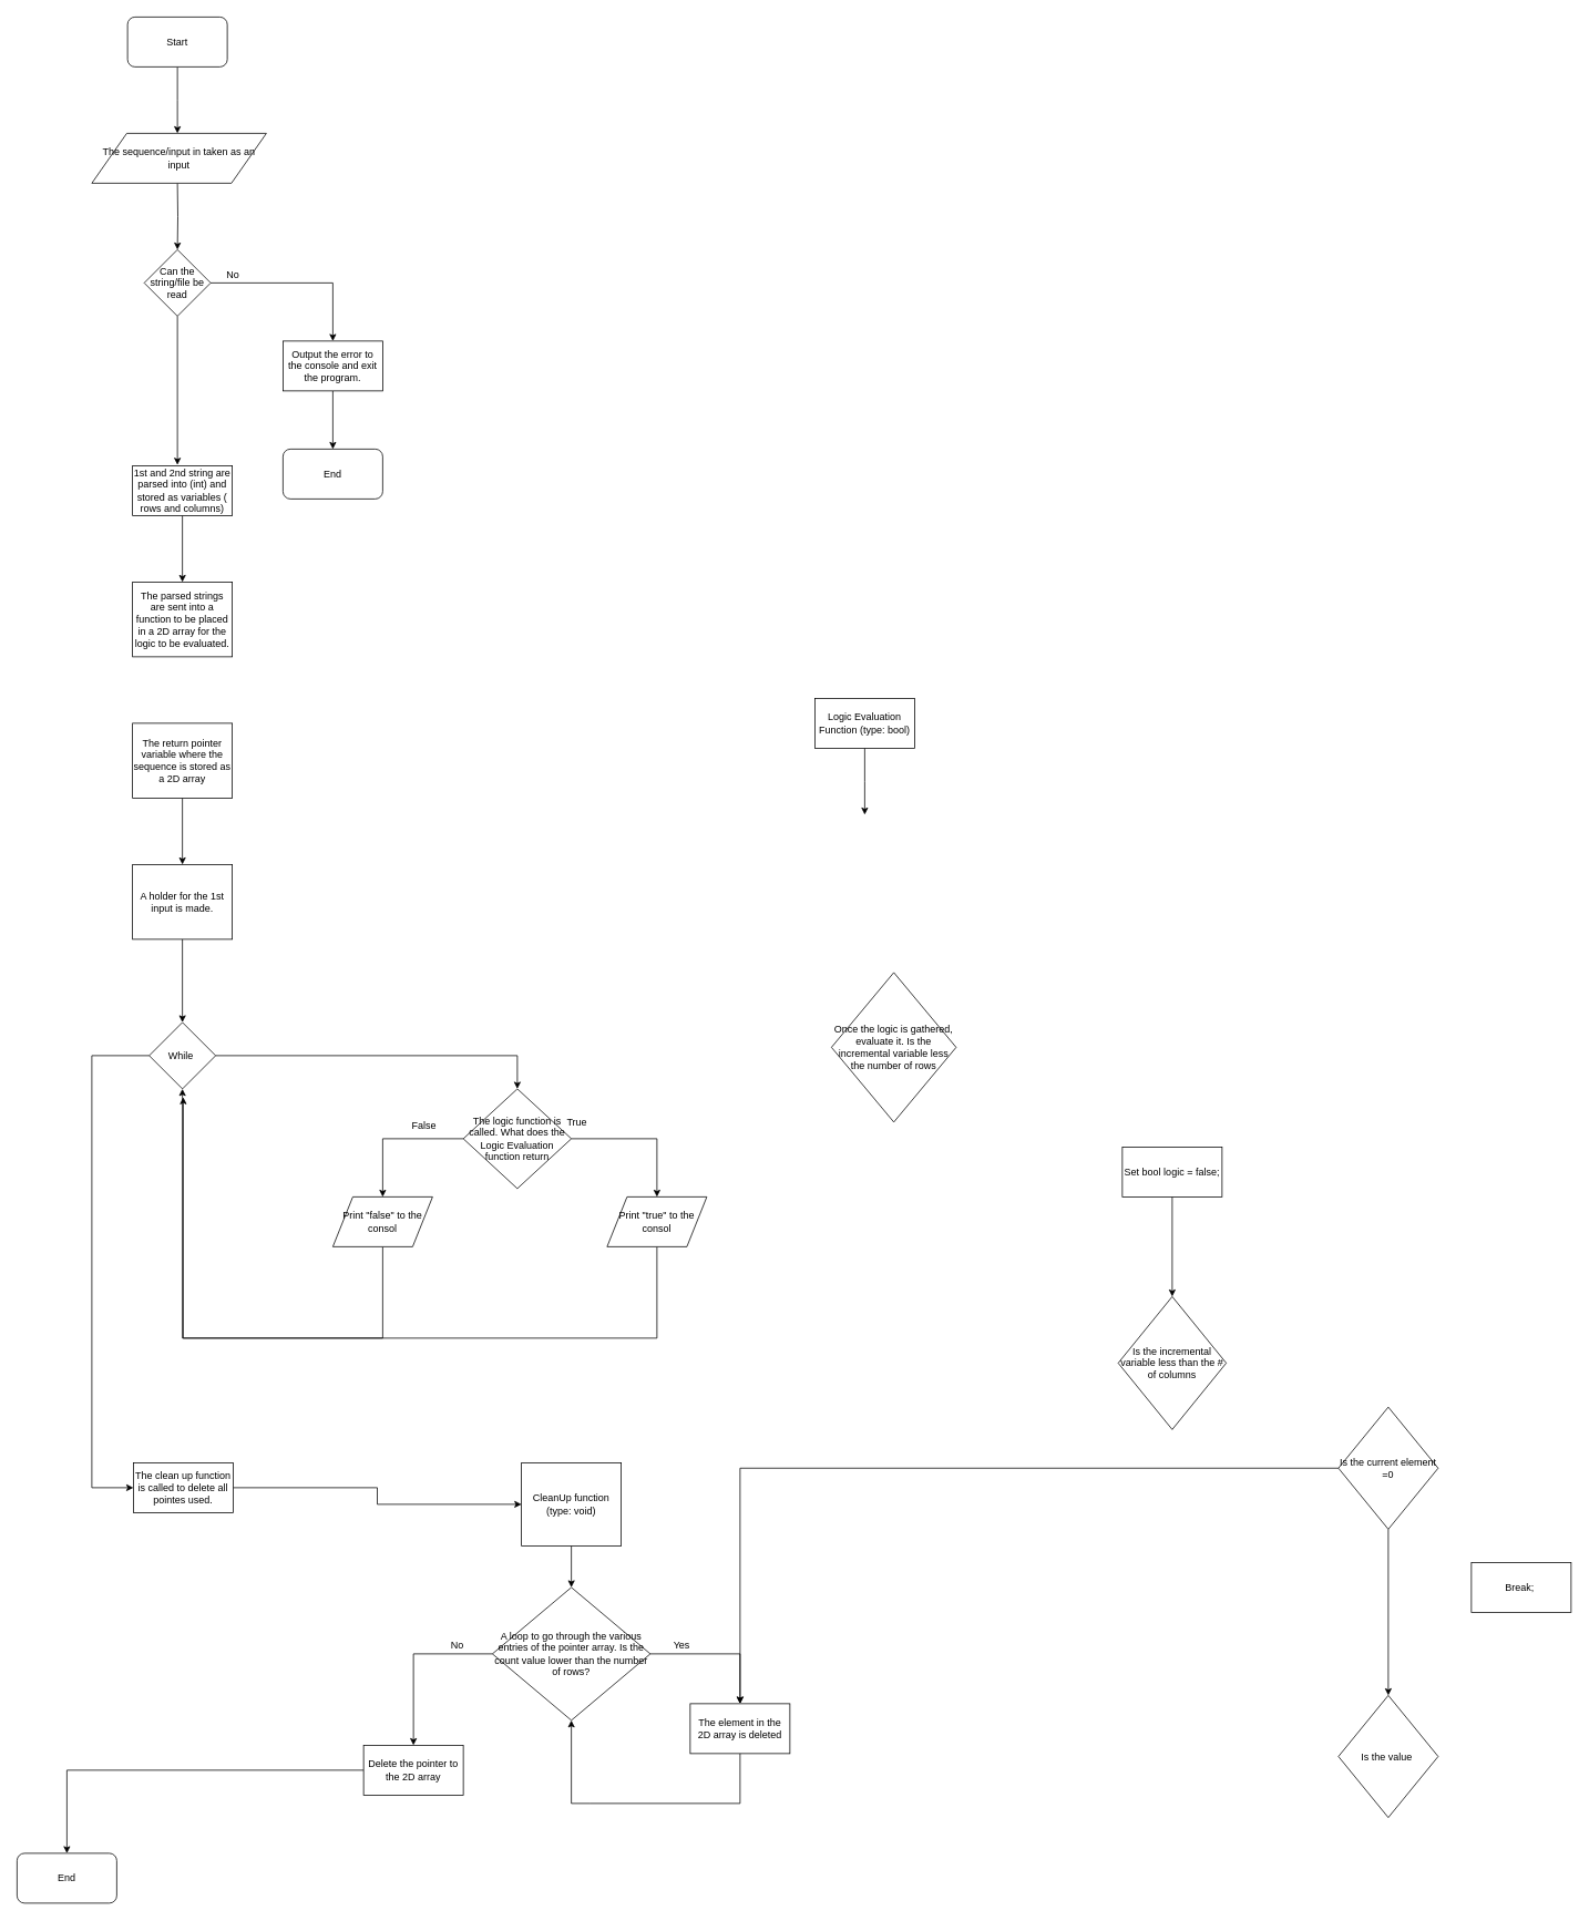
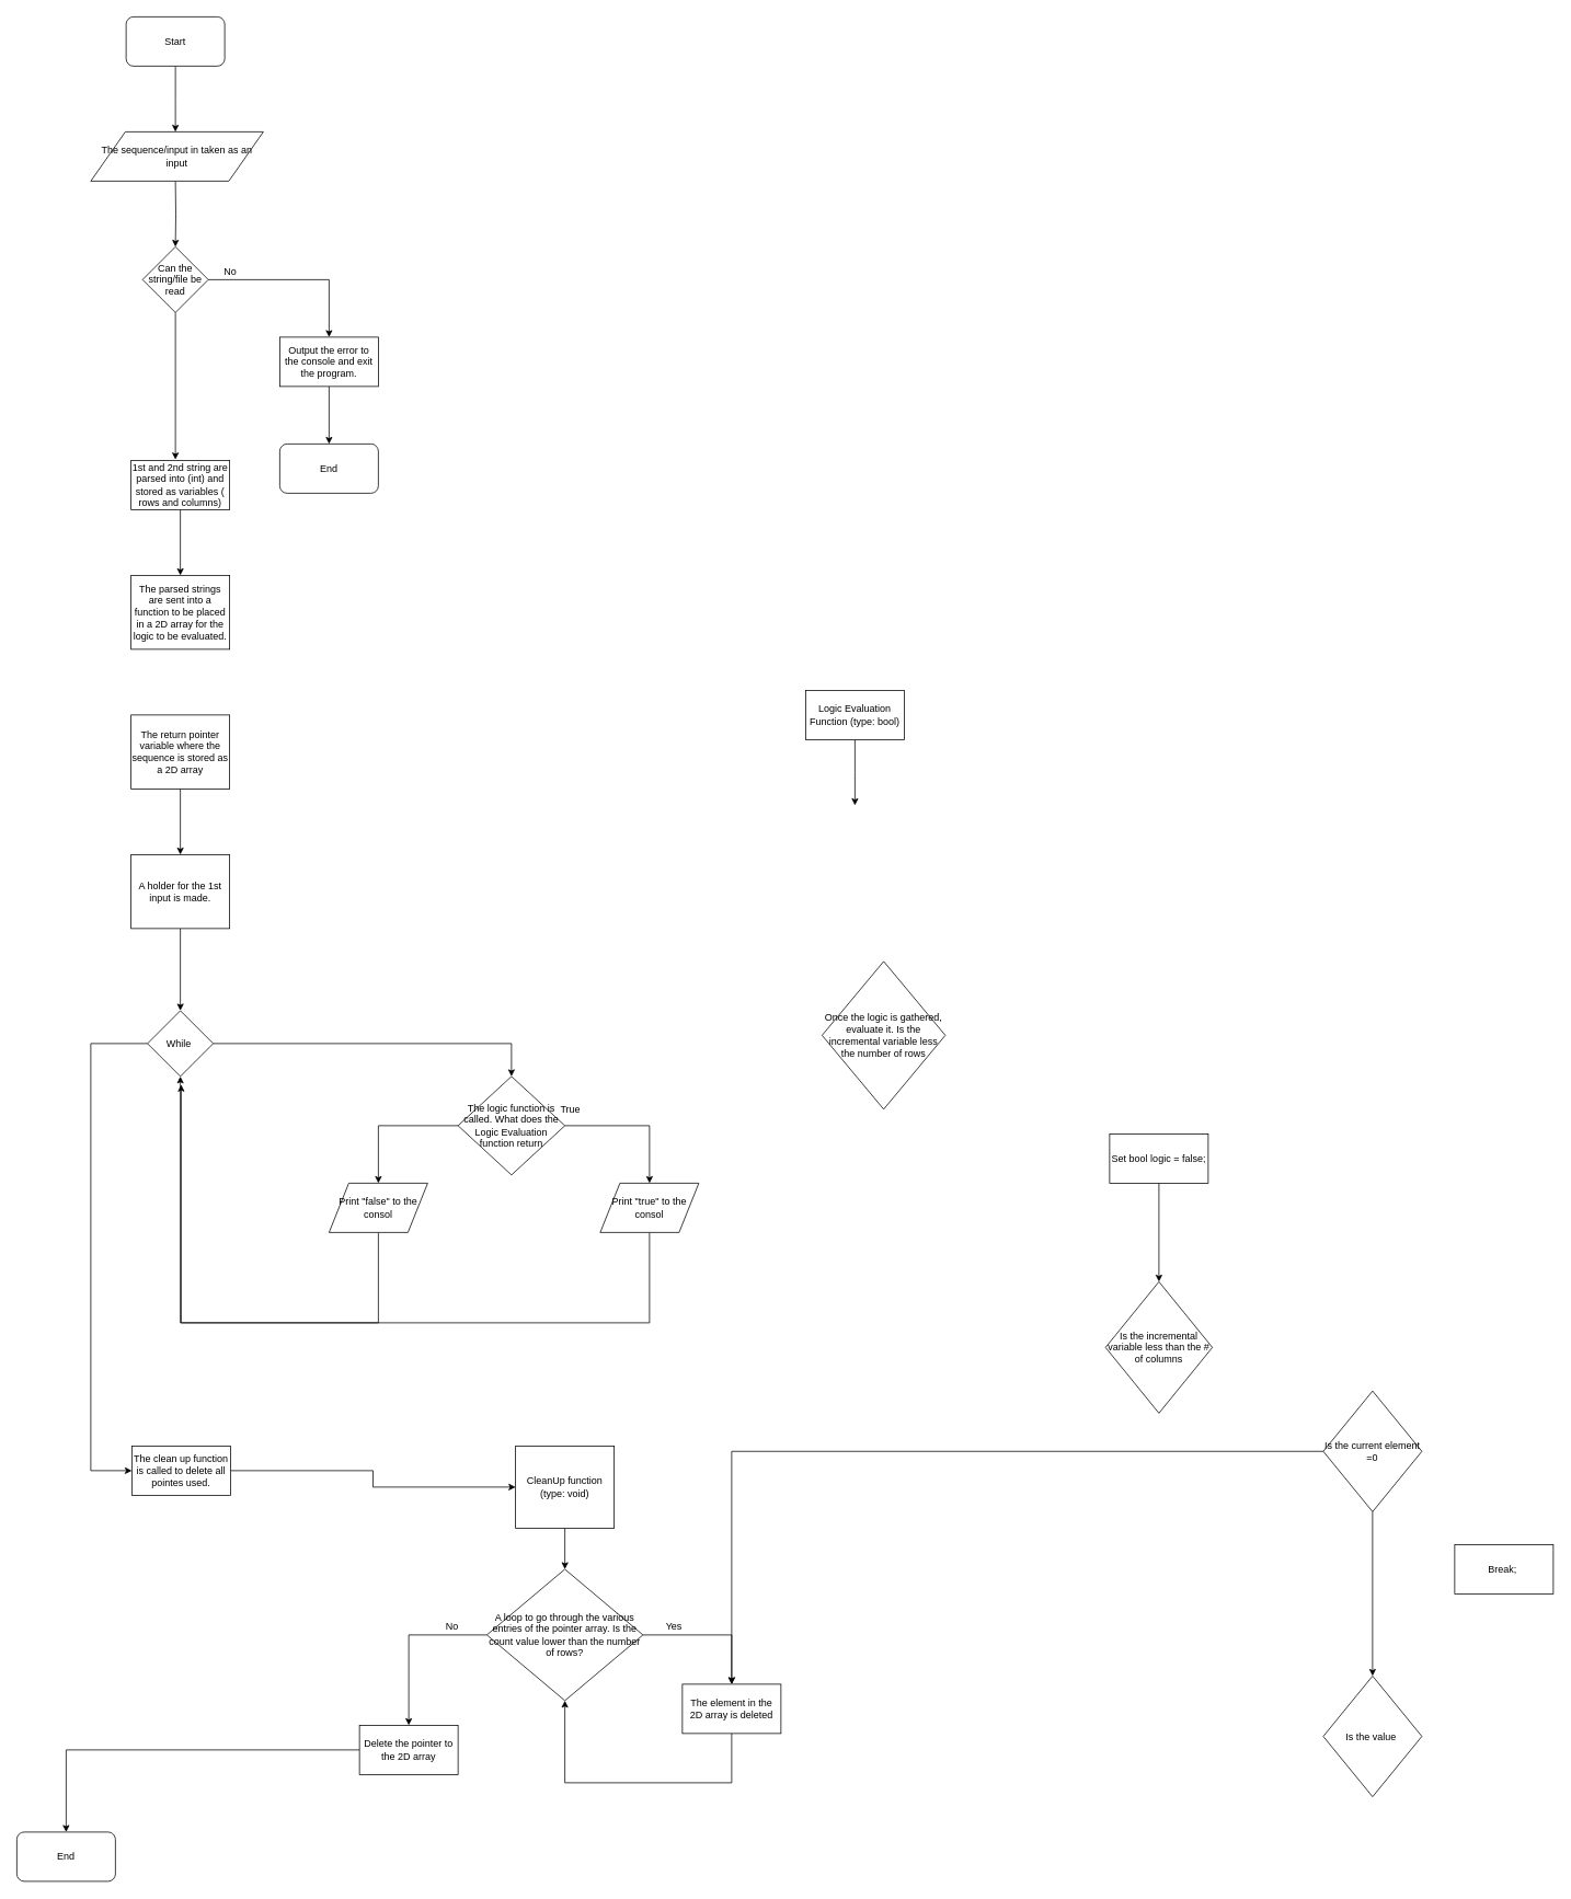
  <mxCell id="0" />
  <mxCell id="1" parent="0" />
  <mxCell id="2" value="" style="edgeStyle=orthogonalEdgeStyle;rounded=0;orthogonalLoop=1;jettySize=auto;html=1;" edge="1" parent="1" source="3"><mxGeometry relative="1" as="geometry"><mxPoint x="213" y="160" as="targetPoint" /></mxGeometry></mxCell>
  <mxCell id="3" value="Start" style="rounded=1;whiteSpace=wrap;html=1;" vertex="1" parent="1"><mxGeometry x="153" y="20" width="120" height="60" as="geometry" /></mxCell>
  <mxCell id="4" value="" style="edgeStyle=orthogonalEdgeStyle;rounded=0;orthogonalLoop=1;jettySize=auto;html=1;" edge="1" parent="1" target="7"><mxGeometry relative="1" as="geometry"><mxPoint x="213" y="220" as="sourcePoint" /></mxGeometry></mxCell>
  <mxCell id="5" style="edgeStyle=orthogonalEdgeStyle;rounded=0;orthogonalLoop=1;jettySize=auto;html=1;" edge="1" parent="1" source="7" target="9"><mxGeometry relative="1" as="geometry" /></mxCell>
  <mxCell id="6" value="" style="edgeStyle=orthogonalEdgeStyle;rounded=0;orthogonalLoop=1;jettySize=auto;html=1;entryX=0.45;entryY=-0.017;entryDx=0;entryDy=0;entryPerimeter=0;" edge="1" parent="1" source="7" target="12"><mxGeometry relative="1" as="geometry"><mxPoint x="213" y="460" as="targetPoint" /></mxGeometry></mxCell>
  <mxCell id="7" value="Can the string/file be read" style="rhombus;whiteSpace=wrap;html=1;" vertex="1" parent="1"><mxGeometry x="173" y="300" width="80" height="80" as="geometry" /></mxCell>
  <mxCell id="8" value="" style="edgeStyle=orthogonalEdgeStyle;rounded=0;orthogonalLoop=1;jettySize=auto;html=1;" edge="1" parent="1" source="9" target="18"><mxGeometry relative="1" as="geometry" /></mxCell>
  <mxCell id="9" value="Output the error to the console and exit the program." style="rounded=0;whiteSpace=wrap;html=1;" vertex="1" parent="1"><mxGeometry x="340" y="410" width="120" height="60" as="geometry" /></mxCell>
  <mxCell id="10" value="No" style="text;html=1;strokeColor=none;fillColor=none;align=center;verticalAlign=middle;whiteSpace=wrap;rounded=0;" vertex="1" parent="1"><mxGeometry x="260" y="320" width="40" height="20" as="geometry" /></mxCell>
  <mxCell id="11" value="" style="edgeStyle=orthogonalEdgeStyle;rounded=0;orthogonalLoop=1;jettySize=auto;html=1;" edge="1" parent="1" source="12" target="13"><mxGeometry relative="1" as="geometry" /></mxCell>
  <mxCell id="12" value="1st and 2nd string are parsed into (int) and stored as variables ( rows and columns)" style="rounded=0;whiteSpace=wrap;html=1;" vertex="1" parent="1"><mxGeometry x="159" y="560" width="120" height="60" as="geometry" /></mxCell>
  <mxCell id="13" value="The parsed strings are sent into a function to be placed in a 2D array for the logic to be evaluated." style="rounded=0;whiteSpace=wrap;html=1;" vertex="1" parent="1"><mxGeometry x="159" y="700" width="120" height="90" as="geometry" /></mxCell>
  <mxCell id="14" value="" style="edgeStyle=orthogonalEdgeStyle;rounded=0;orthogonalLoop=1;jettySize=auto;html=1;" edge="1" parent="1" source="15" target="17"><mxGeometry relative="1" as="geometry" /></mxCell>
  <mxCell id="15" value="The return pointer variable where the sequence is stored as a 2D array" style="rounded=0;whiteSpace=wrap;html=1;" vertex="1" parent="1"><mxGeometry x="159" y="870" width="120" height="90" as="geometry" /></mxCell>
  <mxCell id="16" style="edgeStyle=orthogonalEdgeStyle;rounded=0;orthogonalLoop=1;jettySize=auto;html=1;entryX=0.5;entryY=0;entryDx=0;entryDy=0;" edge="1" parent="1" source="17" target="22"><mxGeometry relative="1" as="geometry" /></mxCell>
  <mxCell id="17" value="A holder for the 1st input is made." style="rounded=0;whiteSpace=wrap;html=1;" vertex="1" parent="1"><mxGeometry x="159" y="1040" width="120" height="90" as="geometry" /></mxCell>
  <mxCell id="18" value="End" style="rounded=1;whiteSpace=wrap;html=1;" vertex="1" parent="1"><mxGeometry x="340" y="540" width="120" height="60" as="geometry" /></mxCell>
  <mxCell id="19" value="The sequence/input in taken as an input" style="shape=parallelogram;perimeter=parallelogramPerimeter;whiteSpace=wrap;html=1;" vertex="1" parent="1"><mxGeometry x="110" y="160" width="210" height="60" as="geometry" /></mxCell>
  <mxCell id="20" style="edgeStyle=orthogonalEdgeStyle;rounded=0;orthogonalLoop=1;jettySize=auto;html=1;entryX=0.5;entryY=0;entryDx=0;entryDy=0;" edge="1" parent="1" source="22" target="25"><mxGeometry relative="1" as="geometry" /></mxCell>
  <mxCell id="21" style="edgeStyle=orthogonalEdgeStyle;rounded=0;orthogonalLoop=1;jettySize=auto;html=1;" edge="1" parent="1" source="22" target="33"><mxGeometry relative="1" as="geometry"><Array as="points"><mxPoint x="110" y="1270" /><mxPoint x="110" y="1790" /></Array></mxGeometry></mxCell>
  <mxCell id="22" value="While&amp;nbsp;" style="rhombus;whiteSpace=wrap;html=1;" vertex="1" parent="1"><mxGeometry x="179" y="1230" width="80" height="80" as="geometry" /></mxCell>
  <mxCell id="23" style="edgeStyle=orthogonalEdgeStyle;rounded=0;orthogonalLoop=1;jettySize=auto;html=1;entryX=0.5;entryY=0;entryDx=0;entryDy=0;" edge="1" parent="1" source="25" target="27"><mxGeometry relative="1" as="geometry" /></mxCell>
  <mxCell id="24" style="edgeStyle=orthogonalEdgeStyle;rounded=0;orthogonalLoop=1;jettySize=auto;html=1;" edge="1" parent="1" source="25" target="30"><mxGeometry relative="1" as="geometry" /></mxCell>
  <mxCell id="25" value="The logic function is called. What does the Logic Evaluation function return" style="rhombus;whiteSpace=wrap;html=1;" vertex="1" parent="1"><mxGeometry x="557" y="1310" width="130" height="120" as="geometry" /></mxCell>
  <mxCell id="26" style="edgeStyle=orthogonalEdgeStyle;rounded=0;orthogonalLoop=1;jettySize=auto;html=1;" edge="1" parent="1" source="27"><mxGeometry relative="1" as="geometry"><mxPoint x="220" y="1320" as="targetPoint" /><Array as="points"><mxPoint x="460" y="1610" /><mxPoint x="220" y="1610" /></Array></mxGeometry></mxCell>
  <mxCell id="27" value="Print &quot;false&quot; to the consol" style="shape=parallelogram;perimeter=parallelogramPerimeter;whiteSpace=wrap;html=1;" vertex="1" parent="1"><mxGeometry x="400" y="1440" width="120" height="60" as="geometry" /></mxCell>
- <mxCell id="28" value="False" style="text;html=1;strokeColor=none;fillColor=none;align=center;verticalAlign=middle;whiteSpace=wrap;rounded=0;" vertex="1" parent="1"><mxGeometry x="490" y="1345" width="40" height="20" as="geometry" /></mxCell>
  <mxCell id="29" style="edgeStyle=orthogonalEdgeStyle;rounded=0;orthogonalLoop=1;jettySize=auto;html=1;entryX=0.5;entryY=1;entryDx=0;entryDy=0;" edge="1" parent="1" source="30" target="22"><mxGeometry relative="1" as="geometry"><mxPoint x="790" y="1660" as="targetPoint" /><Array as="points"><mxPoint x="790" y="1610" /><mxPoint x="219" y="1610" /></Array></mxGeometry></mxCell>
  <mxCell id="30" value="Print &quot;true&quot; to the consol" style="shape=parallelogram;perimeter=parallelogramPerimeter;whiteSpace=wrap;html=1;" vertex="1" parent="1"><mxGeometry x="730" y="1440" width="120" height="60" as="geometry" /></mxCell>
  <mxCell id="31" value="True" style="text;html=1;strokeColor=none;fillColor=none;align=center;verticalAlign=middle;whiteSpace=wrap;rounded=0;" vertex="1" parent="1"><mxGeometry x="674" y="1340" width="40" height="20" as="geometry" /></mxCell>
  <mxCell id="32" value="" style="edgeStyle=orthogonalEdgeStyle;rounded=0;orthogonalLoop=1;jettySize=auto;html=1;" edge="1" parent="1" source="33" target="35"><mxGeometry relative="1" as="geometry" /></mxCell>
  <mxCell id="33" value="The clean up function is called to delete all pointes used." style="rounded=0;whiteSpace=wrap;html=1;" vertex="1" parent="1"><mxGeometry x="160" y="1760" width="120" height="60" as="geometry" /></mxCell>
  <mxCell id="34" value="" style="edgeStyle=orthogonalEdgeStyle;rounded=0;orthogonalLoop=1;jettySize=auto;html=1;entryX=0.5;entryY=0;entryDx=0;entryDy=0;" edge="1" parent="1" source="35" target="38"><mxGeometry relative="1" as="geometry"><mxPoint x="557" y="1900" as="targetPoint" /></mxGeometry></mxCell>
  <mxCell id="35" value="CleanUp function (type: void)" style="rounded=0;whiteSpace=wrap;html=1;" vertex="1" parent="1"><mxGeometry x="627" y="1760" width="120" height="100" as="geometry" /></mxCell>
  <mxCell id="36" style="edgeStyle=orthogonalEdgeStyle;rounded=0;orthogonalLoop=1;jettySize=auto;html=1;exitX=1;exitY=0.5;exitDx=0;exitDy=0;entryX=0.5;entryY=0;entryDx=0;entryDy=0;" edge="1" parent="1" source="38" target="40"><mxGeometry relative="1" as="geometry" /></mxCell>
  <mxCell id="37" style="edgeStyle=orthogonalEdgeStyle;rounded=0;orthogonalLoop=1;jettySize=auto;html=1;entryX=0.5;entryY=0;entryDx=0;entryDy=0;" edge="1" parent="1" source="38" target="43"><mxGeometry relative="1" as="geometry"><mxPoint x="440" y="2020" as="targetPoint" /></mxGeometry></mxCell>
  <mxCell id="38" value="A loop to go through the various entries of the pointer array. Is the count value lower than the number of rows?" style="rhombus;whiteSpace=wrap;html=1;" vertex="1" parent="1"><mxGeometry x="592" y="1910" width="190" height="160" as="geometry" /></mxCell>
  <mxCell id="39" style="edgeStyle=orthogonalEdgeStyle;rounded=0;orthogonalLoop=1;jettySize=auto;html=1;entryX=0.5;entryY=1;entryDx=0;entryDy=0;" edge="1" parent="1" source="40" target="38"><mxGeometry relative="1" as="geometry"><Array as="points"><mxPoint x="710" y="2170" /><mxPoint x="557" y="2170" /></Array></mxGeometry></mxCell>
  <mxCell id="40" value="The element in the 2D array is deleted" style="rounded=0;whiteSpace=wrap;html=1;" vertex="1" parent="1"><mxGeometry x="830" y="2050" width="120" height="60" as="geometry" /></mxCell>
  <mxCell id="41" value="Yes" style="text;html=1;strokeColor=none;fillColor=none;align=center;verticalAlign=middle;whiteSpace=wrap;rounded=0;" vertex="1" parent="1"><mxGeometry x="800" y="1970" width="40" height="20" as="geometry" /></mxCell>
  <mxCell id="42" style="edgeStyle=orthogonalEdgeStyle;rounded=0;orthogonalLoop=1;jettySize=auto;html=1;" edge="1" parent="1" source="43" target="45"><mxGeometry relative="1" as="geometry" /></mxCell>
  <mxCell id="43" value="Delete the pointer to the 2D array" style="rounded=0;whiteSpace=wrap;html=1;" vertex="1" parent="1"><mxGeometry x="437" y="2100" width="120" height="60" as="geometry" /></mxCell>
  <mxCell id="44" value="No" style="text;html=1;strokeColor=none;fillColor=none;align=center;verticalAlign=middle;whiteSpace=wrap;rounded=0;" vertex="1" parent="1"><mxGeometry x="530" y="1970" width="40" height="20" as="geometry" /></mxCell>
  <mxCell id="45" value="End" style="rounded=1;whiteSpace=wrap;html=1;" vertex="1" parent="1"><mxGeometry x="20" y="2230" width="120" height="60" as="geometry" /></mxCell>
  <mxCell id="46" value="" style="edgeStyle=orthogonalEdgeStyle;rounded=0;orthogonalLoop=1;jettySize=auto;html=1;" edge="1" parent="1" source="47"><mxGeometry relative="1" as="geometry"><mxPoint x="1040" y="980" as="targetPoint" /></mxGeometry></mxCell>
  <mxCell id="47" value="Logic Evaluation Function (type: bool)" style="rounded=0;whiteSpace=wrap;html=1;" vertex="1" parent="1"><mxGeometry x="980" y="840" width="120" height="60" as="geometry" /></mxCell>
  <mxCell id="48" value="Once the logic is gathered, evaluate it. Is the incremental variable less the number of rows" style="rhombus;whiteSpace=wrap;html=1;" vertex="1" parent="1"><mxGeometry x="1000" y="1170" width="150" height="180" as="geometry" /></mxCell>
  <mxCell id="49" value="" style="edgeStyle=orthogonalEdgeStyle;rounded=0;orthogonalLoop=1;jettySize=auto;html=1;entryX=0.5;entryY=0;entryDx=0;entryDy=0;" edge="1" parent="1" source="50" target="51"><mxGeometry relative="1" as="geometry"><mxPoint x="1410" y="1480" as="targetPoint" /></mxGeometry></mxCell>
  <mxCell id="50" value="Set bool logic = false;" style="rounded=0;whiteSpace=wrap;html=1;" vertex="1" parent="1"><mxGeometry x="1350" y="1380" width="120" height="60" as="geometry" /></mxCell>
  <mxCell id="51" value="Is the incremental variable less than the # of columns" style="rhombus;whiteSpace=wrap;html=1;" vertex="1" parent="1"><mxGeometry x="1345" y="1560" width="130" height="160" as="geometry" /></mxCell>
  <mxCell id="52" style="edgeStyle=orthogonalEdgeStyle;rounded=0;orthogonalLoop=1;jettySize=auto;html=1;" edge="1" parent="1" source="54" target="40"><mxGeometry relative="1" as="geometry" /></mxCell>
  <mxCell id="53" value="" style="edgeStyle=orthogonalEdgeStyle;rounded=0;orthogonalLoop=1;jettySize=auto;html=1;" edge="1" parent="1" source="54" target="55"><mxGeometry relative="1" as="geometry" /></mxCell>
  <mxCell id="54" value="Is the current element =0" style="rhombus;whiteSpace=wrap;html=1;" vertex="1" parent="1"><mxGeometry x="1610" y="1693" width="120" height="147" as="geometry" /></mxCell>
  <mxCell id="55" value="Is the value&amp;nbsp;" style="rhombus;whiteSpace=wrap;html=1;" vertex="1" parent="1"><mxGeometry x="1610" y="2040" width="120" height="147" as="geometry" /></mxCell>
  <mxCell id="56" value="Break;&amp;nbsp;" style="rounded=0;whiteSpace=wrap;html=1;" vertex="1" parent="1"><mxGeometry x="1770" y="1880" width="120" height="60" as="geometry" /></mxCell>
